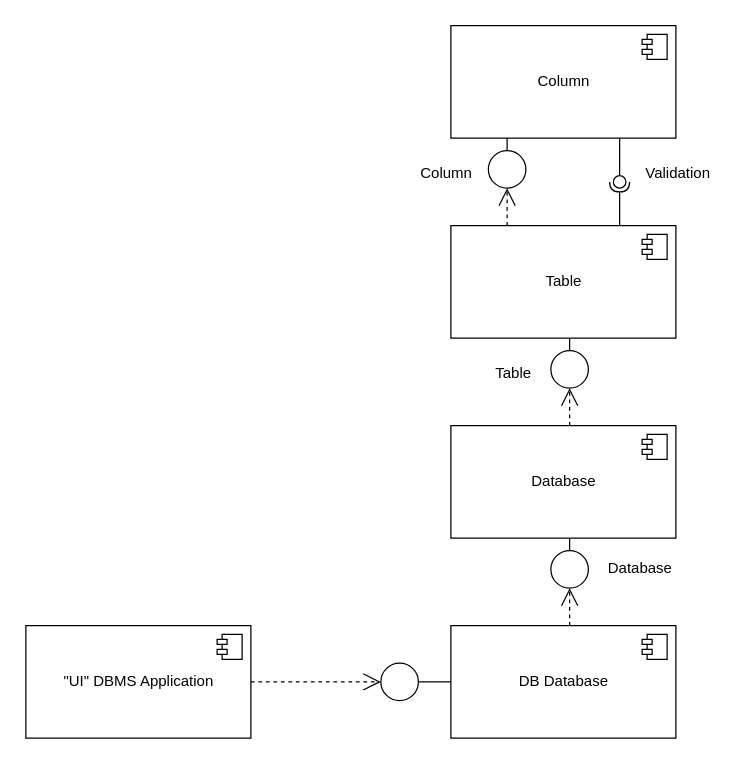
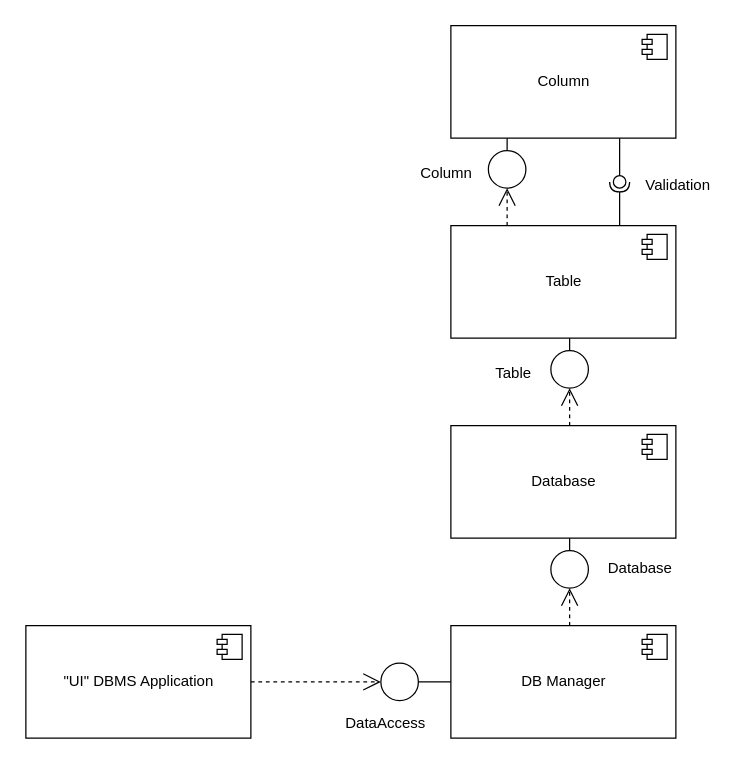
  <mxCell id="0" />
  <mxCell id="1" parent="0" />
  <mxCell id="2" value="Database" style="html=1;dropTarget=0;" vertex="1" parent="1"><mxGeometry x="360" y="340" width="180" height="90" as="geometry" /></mxCell>
  <mxCell id="3" value="" style="shape=module;jettyWidth=8;jettyHeight=4;" vertex="1" parent="2"><mxGeometry x="1" width="20" height="20" relative="1" as="geometry"><mxPoint x="-27" y="7" as="offset" /></mxGeometry></mxCell>
  <mxCell id="4" value="Column" style="html=1;dropTarget=0;" vertex="1" parent="1"><mxGeometry x="360" y="20" width="180" height="90" as="geometry" /></mxCell>
  <mxCell id="5" value="" style="shape=module;jettyWidth=8;jettyHeight=4;" vertex="1" parent="4"><mxGeometry x="1" width="20" height="20" relative="1" as="geometry"><mxPoint x="-27" y="7" as="offset" /></mxGeometry></mxCell>
  <mxCell id="6" value="Table" style="html=1;dropTarget=0;" vertex="1" parent="1"><mxGeometry x="360" y="180" width="180" height="90" as="geometry" /></mxCell>
  <mxCell id="7" value="" style="shape=module;jettyWidth=8;jettyHeight=4;" vertex="1" parent="6"><mxGeometry x="1" width="20" height="20" relative="1" as="geometry"><mxPoint x="-27" y="7" as="offset" /></mxGeometry></mxCell>
- <mxCell id="8" value="DB Database" style="html=1;dropTarget=0;" vertex="1" parent="1"><mxGeometry x="360" y="500" width="180" height="90" as="geometry" /></mxCell>
+ <mxCell id="8" value="DB Manager" style="html=1;dropTarget=0;" vertex="1" parent="1"><mxGeometry x="360" y="500" width="180" height="90" as="geometry" /></mxCell>
  <mxCell id="9" value="" style="shape=module;jettyWidth=8;jettyHeight=4;" vertex="1" parent="8"><mxGeometry x="1" width="20" height="20" relative="1" as="geometry"><mxPoint x="-27" y="7" as="offset" /></mxGeometry></mxCell>
  <mxCell id="10" value="&quot;UI&quot; DBMS Application" style="html=1;dropTarget=0;" vertex="1" parent="1"><mxGeometry x="20" y="500" width="180" height="90" as="geometry" /></mxCell>
  <mxCell id="11" value="" style="shape=module;jettyWidth=8;jettyHeight=4;" vertex="1" parent="10"><mxGeometry x="1" width="20" height="20" relative="1" as="geometry"><mxPoint x="-27" y="7" as="offset" /></mxGeometry></mxCell>
  <mxCell id="12" value="" style="rounded=0;orthogonalLoop=1;jettySize=auto;html=1;endArrow=none;endFill=0;sketch=0;sourcePerimeterSpacing=0;targetPerimeterSpacing=0;exitX=0.75;exitY=1;exitDx=0;exitDy=0;" edge="1" target="14" parent="1" source="4"><mxGeometry relative="1" as="geometry"><mxPoint x="280" y="295" as="sourcePoint" /></mxGeometry></mxCell>
  <mxCell id="13" value="" style="rounded=0;orthogonalLoop=1;jettySize=auto;html=1;endArrow=halfCircle;endFill=0;entryX=0.5;entryY=0.5;endSize=6;strokeWidth=1;sketch=0;exitX=0.75;exitY=0;exitDx=0;exitDy=0;" edge="1" target="14" parent="1" source="6"><mxGeometry relative="1" as="geometry"><mxPoint x="320" y="295" as="sourcePoint" /></mxGeometry></mxCell>
  <mxCell id="14" value="" style="ellipse;whiteSpace=wrap;html=1;align=center;aspect=fixed;resizable=0;points=[];outlineConnect=0;sketch=0;" vertex="1" parent="1"><mxGeometry x="490" y="140" width="10" height="10" as="geometry" /></mxCell>
  <mxCell id="15" value="" style="ellipse;whiteSpace=wrap;html=1;aspect=fixed;" vertex="1" parent="1"><mxGeometry x="390" y="120" width="30" height="30" as="geometry" /></mxCell>
  <mxCell id="16" value="" style="endArrow=none;html=1;rounded=0;entryX=0.25;entryY=1;entryDx=0;entryDy=0;exitX=0.5;exitY=0;exitDx=0;exitDy=0;" edge="1" parent="1" source="15" target="4"><mxGeometry width="50" height="50" relative="1" as="geometry"><mxPoint x="380" y="220" as="sourcePoint" /><mxPoint x="430" y="170" as="targetPoint" /></mxGeometry></mxCell>
  <mxCell id="17" value="" style="endArrow=open;endSize=12;dashed=1;html=1;rounded=0;entryX=0.5;entryY=1;entryDx=0;entryDy=0;exitX=0.25;exitY=0;exitDx=0;exitDy=0;" edge="1" parent="1" source="6" target="15"><mxGeometry width="160" relative="1" as="geometry"><mxPoint x="250" y="170" as="sourcePoint" /><mxPoint x="410" y="170" as="targetPoint" /></mxGeometry></mxCell>
  <mxCell id="18" value="Column" style="text;strokeColor=none;fillColor=none;align=left;verticalAlign=top;spacingLeft=4;spacingRight=4;overflow=hidden;rotatable=0;points=[[0,0.5],[1,0.5]];portConstraint=eastwest;" vertex="1" parent="1"><mxGeometry x="330" y="124" width="60" height="26" as="geometry" /></mxCell>
- <mxCell id="19" value="Validation" style="text;strokeColor=none;fillColor=none;align=left;verticalAlign=top;spacingLeft=4;spacingRight=4;overflow=hidden;rotatable=0;points=[[0,0.5],[1,0.5]];portConstraint=eastwest;" vertex="1" parent="1"><mxGeometry x="510" y="124" width="70" height="26" as="geometry" /></mxCell>
+ <mxCell id="19" value="Validation" style="text;strokeColor=none;fillColor=none;align=left;verticalAlign=top;spacingLeft=4;spacingRight=4;overflow=hidden;rotatable=0;points=[[0,0.5],[1,0.5]];portConstraint=eastwest;" vertex="1" parent="1"><mxGeometry x="510" y="134" width="70" height="26" as="geometry" /></mxCell>
  <mxCell id="20" value="" style="ellipse;whiteSpace=wrap;html=1;aspect=fixed;" vertex="1" parent="1"><mxGeometry x="440" y="280" width="30" height="30" as="geometry" /></mxCell>
  <mxCell id="21" value="" style="endArrow=none;html=1;rounded=0;entryX=0.25;entryY=1;entryDx=0;entryDy=0;exitX=0.5;exitY=0;exitDx=0;exitDy=0;" edge="1" parent="1" source="20"><mxGeometry width="50" height="50" relative="1" as="geometry"><mxPoint x="430" y="380" as="sourcePoint" /><mxPoint x="455" y="270" as="targetPoint" /></mxGeometry></mxCell>
  <mxCell id="22" value="" style="endArrow=open;endSize=12;dashed=1;html=1;rounded=0;entryX=0.5;entryY=1;entryDx=0;entryDy=0;exitX=0.25;exitY=0;exitDx=0;exitDy=0;" edge="1" parent="1" target="20"><mxGeometry width="160" relative="1" as="geometry"><mxPoint x="455" y="340" as="sourcePoint" /><mxPoint x="460" y="330" as="targetPoint" /></mxGeometry></mxCell>
  <mxCell id="23" value="Table" style="text;strokeColor=none;fillColor=none;align=left;verticalAlign=top;spacingLeft=4;spacingRight=4;overflow=hidden;rotatable=0;points=[[0,0.5],[1,0.5]];portConstraint=eastwest;" vertex="1" parent="1"><mxGeometry x="390" y="284" width="60" height="26" as="geometry" /></mxCell>
  <mxCell id="24" value="" style="ellipse;whiteSpace=wrap;html=1;aspect=fixed;" vertex="1" parent="1"><mxGeometry x="440" y="440" width="30" height="30" as="geometry" /></mxCell>
  <mxCell id="25" value="" style="endArrow=none;html=1;rounded=0;entryX=0.25;entryY=1;entryDx=0;entryDy=0;exitX=0.5;exitY=0;exitDx=0;exitDy=0;" edge="1" parent="1" source="24"><mxGeometry width="50" height="50" relative="1" as="geometry"><mxPoint x="430" y="540" as="sourcePoint" /><mxPoint x="455" y="430" as="targetPoint" /></mxGeometry></mxCell>
  <mxCell id="26" value="" style="endArrow=open;endSize=12;dashed=1;html=1;rounded=0;entryX=0.5;entryY=1;entryDx=0;entryDy=0;exitX=0.25;exitY=0;exitDx=0;exitDy=0;" edge="1" parent="1" target="24"><mxGeometry width="160" relative="1" as="geometry"><mxPoint x="455" y="500" as="sourcePoint" /><mxPoint x="460" y="490" as="targetPoint" /></mxGeometry></mxCell>
  <mxCell id="27" value="Database" style="text;strokeColor=none;fillColor=none;align=left;verticalAlign=top;spacingLeft=4;spacingRight=4;overflow=hidden;rotatable=0;points=[[0,0.5],[1,0.5]];portConstraint=eastwest;" vertex="1" parent="1"><mxGeometry x="480" y="440" width="70" height="26" as="geometry" /></mxCell>
  <mxCell id="28" value="" style="ellipse;whiteSpace=wrap;html=1;aspect=fixed;" vertex="1" parent="1"><mxGeometry x="304" y="530" width="30" height="30" as="geometry" /></mxCell>
  <mxCell id="29" value="" style="endArrow=none;html=1;rounded=0;entryX=0;entryY=0.5;entryDx=0;entryDy=0;exitX=1;exitY=0.5;exitDx=0;exitDy=0;" edge="1" parent="1" source="28" target="8"><mxGeometry width="50" height="50" relative="1" as="geometry"><mxPoint x="290" y="627.5" as="sourcePoint" /><mxPoint x="315" y="517.5" as="targetPoint" /></mxGeometry></mxCell>
  <mxCell id="30" value="" style="endArrow=open;endSize=12;dashed=1;html=1;rounded=0;entryX=0;entryY=0.5;entryDx=0;entryDy=0;exitX=1;exitY=0.5;exitDx=0;exitDy=0;" edge="1" parent="1" target="28" source="10"><mxGeometry width="160" relative="1" as="geometry"><mxPoint x="220" y="572.5" as="sourcePoint" /><mxPoint x="320" y="577.5" as="targetPoint" /></mxGeometry></mxCell>
+ <mxCell id="31" value="DataAccess" style="text;strokeColor=none;fillColor=none;align=left;verticalAlign=top;spacingLeft=4;spacingRight=4;overflow=hidden;rotatable=0;points=[[0,0.5],[1,0.5]];portConstraint=eastwest;" vertex="1" parent="1"><mxGeometry x="270" y="564" width="90" height="26" as="geometry" /></mxCell>
